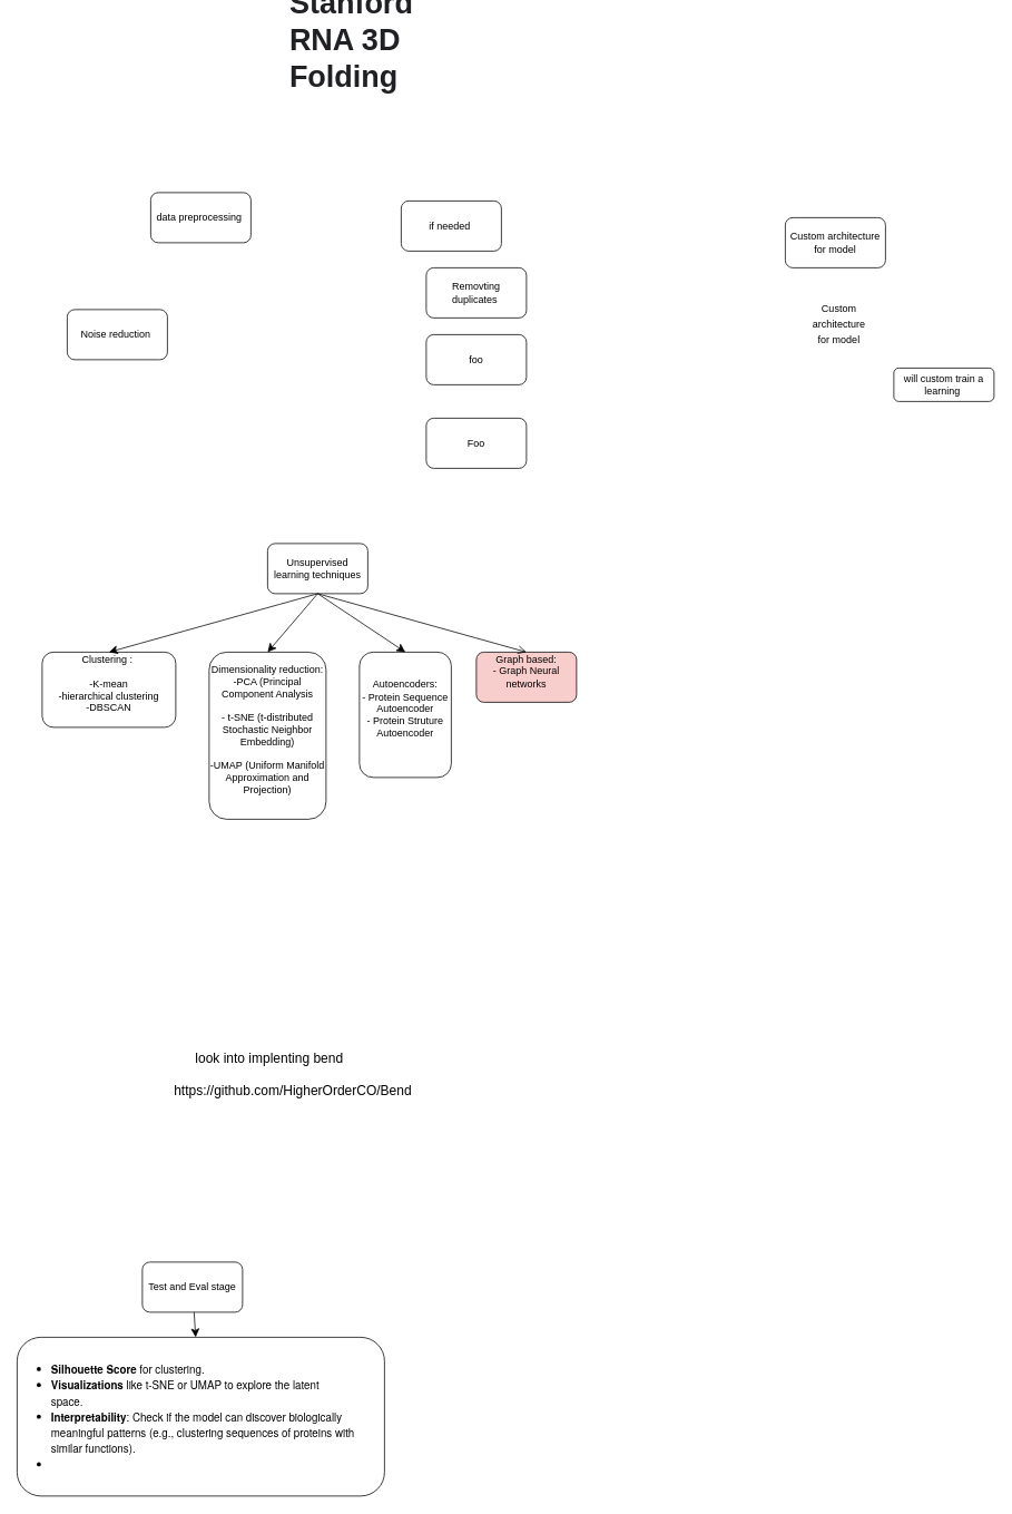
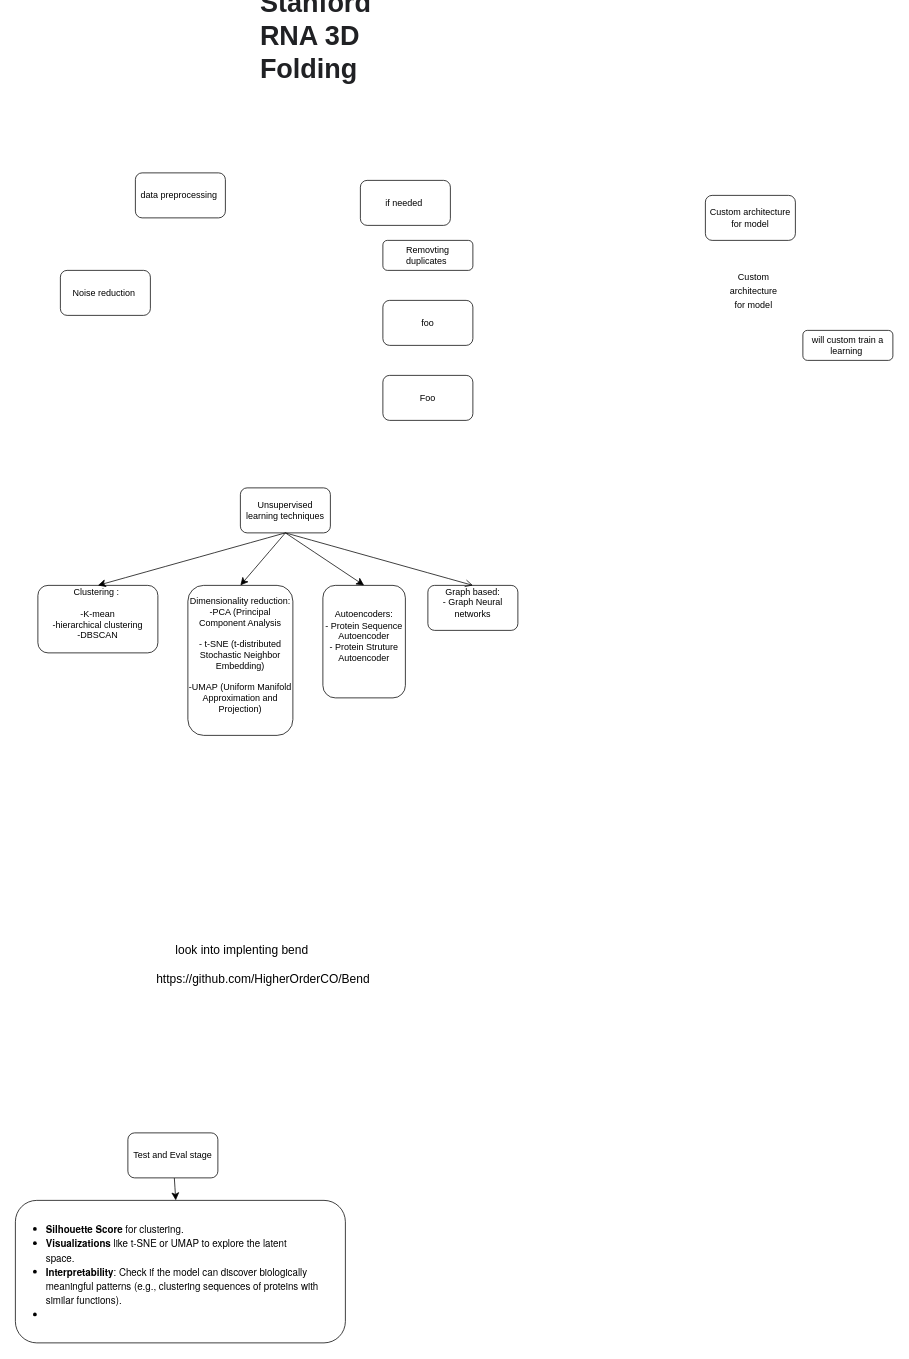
  <mxCell id="0" />
  <mxCell id="1" parent="0" />
  <mxCell id="2" value="Clustering :&amp;nbsp;&lt;div&gt;&lt;br&gt;&lt;/div&gt;&lt;div&gt;-K-mean&lt;div&gt;&lt;div&gt;-hierarchical clustering&lt;/div&gt;&lt;/div&gt;&lt;/div&gt;&lt;div&gt;-DBSCAN&lt;/div&gt;&lt;div&gt;&lt;br&gt;&lt;/div&gt;" style="rounded=1;whiteSpace=wrap;html=1;" parent="1" vertex="1"><mxGeometry x="50" y="780" width="160" height="90" as="geometry" /></mxCell>
  <mxCell id="3" value="Unsupervised learning techniques" style="rounded=1;whiteSpace=wrap;html=1;" parent="1" vertex="1"><mxGeometry x="320" y="650" width="120" height="60" as="geometry" /></mxCell>
  <mxCell id="4" value="Dimensionality reduction:&lt;div&gt;-PCA (Principal Component Analysis&lt;/div&gt;&lt;div&gt;&lt;br&gt;&lt;/div&gt;&lt;div&gt;- t-SNE (t-&lt;span style=&quot;background-color: transparent; color: light-dark(rgb(0, 0, 0), rgb(255, 255, 255));&quot;&gt;distributed Stochastic Neighbor Embedding)&lt;/span&gt;&lt;/div&gt;&lt;div&gt;&lt;span style=&quot;background-color: transparent; color: light-dark(rgb(0, 0, 0), rgb(255, 255, 255));&quot;&gt;&lt;br&gt;&lt;/span&gt;&lt;/div&gt;&lt;div&gt;&lt;span style=&quot;background-color: transparent; color: light-dark(rgb(0, 0, 0), rgb(255, 255, 255));&quot;&gt;-UMAP&amp;nbsp;&lt;/span&gt;&lt;span style=&quot;background-color: transparent; color: light-dark(rgb(0, 0, 0), rgb(255, 255, 255));&quot;&gt;(Uniform Manifold Approximation and Projection)&lt;/span&gt;&lt;/div&gt;&lt;div&gt;&lt;span style=&quot;background-color: transparent; color: light-dark(rgb(0, 0, 0), rgb(255, 255, 255));&quot;&gt;&lt;br&gt;&lt;/span&gt;&lt;/div&gt;" style="rounded=1;whiteSpace=wrap;html=1;" parent="1" vertex="1"><mxGeometry x="250" y="780" width="140" height="200" as="geometry" /></mxCell>
  <mxCell id="5" value="Autoencoders:&lt;div&gt;- Protein Sequence Autoencoder&lt;/div&gt;&lt;div&gt;- Protein Struture Autoencoder&lt;/div&gt;&lt;div&gt;&lt;br&gt;&lt;/div&gt;" style="rounded=1;whiteSpace=wrap;html=1;" parent="1" vertex="1"><mxGeometry x="430" y="780" width="110" height="150" as="geometry" /></mxCell>
- <mxCell id="6" value="Graph based:&lt;div&gt;- Graph Neural networks&lt;/div&gt;&lt;div&gt;&lt;br&gt;&lt;/div&gt;" style="rounded=1;whiteSpace=wrap;html=1;fillColor=#f8cecc;" parent="1" vertex="1"><mxGeometry x="570" y="780" width="120" height="60" as="geometry" /></mxCell>
+ <mxCell id="6" value="Graph based:&lt;div&gt;- Graph Neural networks&lt;/div&gt;&lt;div&gt;&lt;br&gt;&lt;/div&gt;" style="rounded=1;whiteSpace=wrap;html=1;" parent="1" vertex="1"><mxGeometry x="570" y="780" width="120" height="60" as="geometry" /></mxCell>
  <mxCell id="7" value="" style="endArrow=classic;html=1;rounded=0;fontSize=12;startSize=8;endSize=8;curved=1;exitX=0.5;exitY=1;exitDx=0;exitDy=0;entryX=0.5;entryY=0;entryDx=0;entryDy=0;" parent="1" source="3" target="4" edge="1"><mxGeometry width="50" height="50" relative="1" as="geometry"><mxPoint x="360" y="1090" as="sourcePoint" /><mxPoint x="410" y="1040" as="targetPoint" /></mxGeometry></mxCell>
  <mxCell id="8" value="" style="endArrow=classic;html=1;rounded=0;fontSize=12;startSize=8;endSize=8;curved=1;exitX=0.5;exitY=1;exitDx=0;exitDy=0;entryX=0.5;entryY=0;entryDx=0;entryDy=0;" parent="1" source="3" target="5" edge="1"><mxGeometry width="50" height="50" relative="1" as="geometry"><mxPoint x="360" y="1090" as="sourcePoint" /><mxPoint x="410" y="1040" as="targetPoint" /></mxGeometry></mxCell>
  <mxCell id="9" value="" style="endArrow=open;html=1;rounded=0;fontSize=12;startSize=8;endSize=8;curved=1;exitX=0.5;exitY=1;exitDx=0;exitDy=0;entryX=0.5;entryY=0;entryDx=0;entryDy=0;" parent="1" source="3" target="6" edge="1"><mxGeometry width="50" height="50" relative="1" as="geometry"><mxPoint x="360" y="1090" as="sourcePoint" /><mxPoint x="410" y="1040" as="targetPoint" /></mxGeometry></mxCell>
  <mxCell id="10" value="" style="endArrow=classic;html=1;rounded=0;fontSize=12;startSize=8;endSize=8;curved=1;entryX=0.5;entryY=0;entryDx=0;entryDy=0;" parent="1" target="2" edge="1"><mxGeometry width="50" height="50" relative="1" as="geometry"><mxPoint x="380" y="710" as="sourcePoint" /><mxPoint x="410" y="1040" as="targetPoint" /></mxGeometry></mxCell>
  <mxCell id="11" value="data preprocessing&amp;nbsp;" style="rounded=1;whiteSpace=wrap;html=1;" parent="1" vertex="1"><mxGeometry x="180" y="230" width="120" height="60" as="geometry" /></mxCell>
- <mxCell id="12" value="Noise reduction&amp;nbsp;" style="rounded=1;whiteSpace=wrap;html=1;" parent="1" vertex="1"><mxGeometry x="80" y="370" width="120" height="60" as="geometry" /></mxCell>
+ <mxCell id="12" value="Noise reduction&amp;nbsp;" style="rounded=1;whiteSpace=wrap;html=1;" parent="1" vertex="1"><mxGeometry x="80" y="360" width="120" height="60" as="geometry" /></mxCell>
  <mxCell id="13" value="if needed&amp;nbsp;" style="rounded=1;whiteSpace=wrap;html=1;" parent="1" vertex="1"><mxGeometry x="480" y="240" width="120" height="60" as="geometry" /></mxCell>
- <mxCell id="14" value="Removting duplicates&amp;nbsp;" style="rounded=1;whiteSpace=wrap;html=1;" parent="1" vertex="1"><mxGeometry x="510" y="320" width="120" height="60" as="geometry" /></mxCell>
+ <mxCell id="14" value="Removting duplicates&amp;nbsp;" style="rounded=1;whiteSpace=wrap;html=1;" parent="1" vertex="1"><mxGeometry x="510" y="320" width="120" height="40" as="geometry" /></mxCell>
  <mxCell id="15" value="foo" style="rounded=1;whiteSpace=wrap;html=1;" parent="1" vertex="1"><mxGeometry x="510" y="400" width="120" height="60" as="geometry" /></mxCell>
  <mxCell id="16" value="Foo" style="rounded=1;whiteSpace=wrap;html=1;" parent="1" vertex="1"><mxGeometry x="510" y="500" width="120" height="60" as="geometry" /></mxCell>
  <mxCell id="17" value="" style="edgeStyle=none;curved=1;rounded=0;orthogonalLoop=1;jettySize=auto;html=1;fontSize=12;startSize=8;endSize=8;" edge="1" parent="1" source="18" target="19"><mxGeometry relative="1" as="geometry" /></mxCell>
  <mxCell id="18" value="Test and Eval stage" style="rounded=1;whiteSpace=wrap;html=1;" parent="1" vertex="1"><mxGeometry x="170" y="1510" width="120" height="60" as="geometry" /></mxCell>
  <mxCell id="19" value="&lt;ul style=&quot;font-size: medium; text-align: start;&quot; class=&quot;ul1&quot;&gt;&lt;li style=&quot;margin: 0px; font-variant-numeric: normal; font-variant-east-asian: normal; font-variant-alternates: normal; font-size-adjust: none; font-kerning: auto; font-optical-sizing: auto; font-feature-settings: normal; font-variation-settings: normal; font-variant-position: normal; font-variant-emoji: normal; font-stretch: normal; font-size: 13px; line-height: normal; font-family: &amp;quot;Helvetica Neue&amp;quot;;&quot; class=&quot;li1&quot;&gt;&lt;span style=&quot;font-variant-numeric: normal; font-variant-east-asian: normal; font-variant-alternates: normal; font-size-adjust: none; font-kerning: auto; font-optical-sizing: auto; font-feature-settings: normal; font-variation-settings: normal; font-variant-position: normal; font-variant-emoji: normal; font-stretch: normal; font-size: 9px; line-height: normal; font-family: Menlo;&quot; class=&quot;s1&quot;&gt;&lt;/span&gt;&lt;b&gt;Silhouette Score&lt;/b&gt; for clustering.&lt;/li&gt;&lt;li style=&quot;margin: 0px; font-variant-numeric: normal; font-variant-east-asian: normal; font-variant-alternates: normal; font-size-adjust: none; font-kerning: auto; font-optical-sizing: auto; font-feature-settings: normal; font-variation-settings: normal; font-variant-position: normal; font-variant-emoji: normal; font-stretch: normal; font-size: 13px; line-height: normal; font-family: &amp;quot;Helvetica Neue&amp;quot;;&quot; class=&quot;li1&quot;&gt;&lt;span style=&quot;font-variant-numeric: normal; font-variant-east-asian: normal; font-variant-alternates: normal; font-size-adjust: none; font-kerning: auto; font-optical-sizing: auto; font-feature-settings: normal; font-variation-settings: normal; font-variant-position: normal; font-variant-emoji: normal; font-stretch: normal; font-size: 9px; line-height: normal; font-family: Menlo;&quot; class=&quot;s1&quot;&gt;&lt;/span&gt;&lt;b&gt;Visualizations&lt;/b&gt; like t-SNE or UMAP to explore the latent space.&lt;span style=&quot;white-space: pre;&quot; class=&quot;Apple-tab-span&quot;&gt;&#09;&lt;/span&gt;&lt;span style=&quot;white-space: pre;&quot; class=&quot;Apple-tab-span&quot;&gt;&#09;&lt;/span&gt;&lt;span style=&quot;white-space: pre;&quot; class=&quot;Apple-tab-span&quot;&gt;&#09;&lt;/span&gt;&lt;span style=&quot;white-space: pre;&quot; class=&quot;Apple-tab-span&quot;&gt;&#09;&lt;/span&gt;&lt;/li&gt;&lt;li style=&quot;margin: 0px; font-variant-numeric: normal; font-variant-east-asian: normal; font-variant-alternates: normal; font-size-adjust: none; font-kerning: auto; font-optical-sizing: auto; font-feature-settings: normal; font-variation-settings: normal; font-variant-position: normal; font-variant-emoji: normal; font-stretch: normal; font-size: 13px; line-height: normal; font-family: &amp;quot;Helvetica Neue&amp;quot;;&quot; class=&quot;li1&quot;&gt;&lt;b style=&quot;background-color: transparent; color: light-dark(rgb(0, 0, 0), rgb(255, 255, 255));&quot;&gt;Interpretability&lt;/b&gt;&lt;span style=&quot;background-color: transparent; color: light-dark(rgb(0, 0, 0), rgb(255, 255, 255));&quot;&gt;: Check if the model can discover biologically meaningful patterns (e.g., clustering sequences of proteins with similar functions).&lt;/span&gt;&lt;/li&gt;&lt;li style=&quot;margin: 0px; font-variant-numeric: normal; font-variant-east-asian: normal; font-variant-alternates: normal; font-size-adjust: none; font-kerning: auto; font-optical-sizing: auto; font-feature-settings: normal; font-variation-settings: normal; font-variant-position: normal; font-variant-emoji: normal; font-stretch: normal; font-size: 13px; line-height: normal; font-family: &amp;quot;Helvetica Neue&amp;quot;;&quot; class=&quot;li1&quot;&gt;&lt;span style=&quot;background-color: transparent; color: light-dark(rgb(0, 0, 0), rgb(255, 255, 255));&quot;&gt;&lt;br&gt;&lt;/span&gt;&lt;/li&gt;&lt;/ul&gt;" style="rounded=1;whiteSpace=wrap;html=1;" parent="1" vertex="1"><mxGeometry x="20" y="1600" width="440" height="190" as="geometry" /></mxCell>
  <mxCell id="20" value="&lt;h1 style=&quot;border: 0px; font-family: zeitung, sans-serif; font-size: 36px; font-variant-alternates: inherit; font-variant-numeric: inherit; font-variant-east-asian: inherit; font-variant-position: inherit; font-variant-emoji: inherit; margin: 0px 0px 16px; padding: 0px; vertical-align: baseline; color: rgb(32, 33, 36); line-height: 44px; text-align: start; text-wrap-mode: wrap; background-color: rgb(255, 255, 255);&quot; class=&quot;sc-jwIPbr sc-emnui ojfEn fEBekf&quot;&gt;Stanford RNA 3D Folding&lt;/h1&gt;" style="text;html=1;align=center;verticalAlign=middle;resizable=0;points=[];autosize=1;strokeColor=none;fillColor=none;fontSize=16;" parent="1" vertex="1"><mxGeometry x="195" y="20" width="450" height="70" as="geometry" /></mxCell>
  <mxCell id="21" value="look into implenting bend&amp;nbsp;&lt;div&gt;&lt;br&gt;&lt;/div&gt;" style="text;html=1;align=center;verticalAlign=middle;resizable=0;points=[];autosize=1;strokeColor=none;fillColor=none;fontSize=16;" parent="1" vertex="1"><mxGeometry x="224" y="1251" width="200" height="50" as="geometry" /></mxCell>
  <mxCell id="22" value="https://github.com/HigherOrderCO/Bend" style="text;html=1;align=center;verticalAlign=middle;resizable=0;points=[];autosize=1;strokeColor=none;fillColor=none;fontSize=16;" parent="1" vertex="1"><mxGeometry x="195" y="1290" width="310" height="30" as="geometry" /></mxCell>
  <mxCell id="23" value="Custom architecture for model" style="rounded=1;whiteSpace=wrap;html=1;" vertex="1" parent="1"><mxGeometry x="940" y="260" width="120" height="60" as="geometry" /></mxCell>
  <mxCell id="24" value="will custom train a learning&amp;nbsp;" style="rounded=1;whiteSpace=wrap;html=1;" vertex="1" parent="1"><mxGeometry x="1070" y="440" width="120" height="40" as="geometry" /></mxCell>
  <mxCell id="25" value="&lt;span style=&quot;font-size: 12px; text-wrap-mode: wrap;&quot;&gt;Custom architecture for model&lt;/span&gt;" style="text;html=1;align=center;verticalAlign=middle;resizable=0;points=[];autosize=1;strokeColor=none;fillColor=none;fontSize=16;" vertex="1" parent="1"><mxGeometry x="914" y="371" width="180" height="30" as="geometry" /></mxCell>
